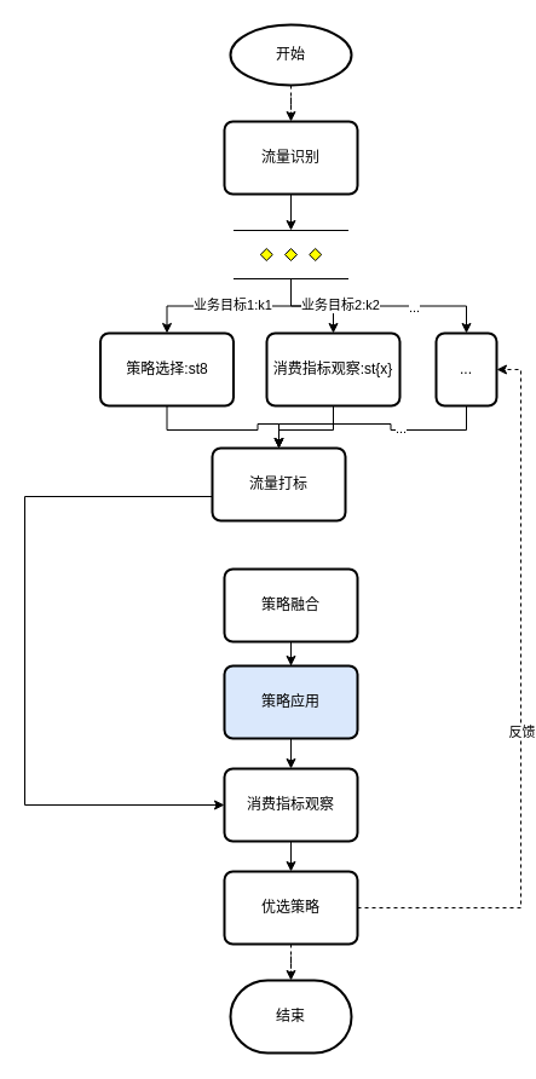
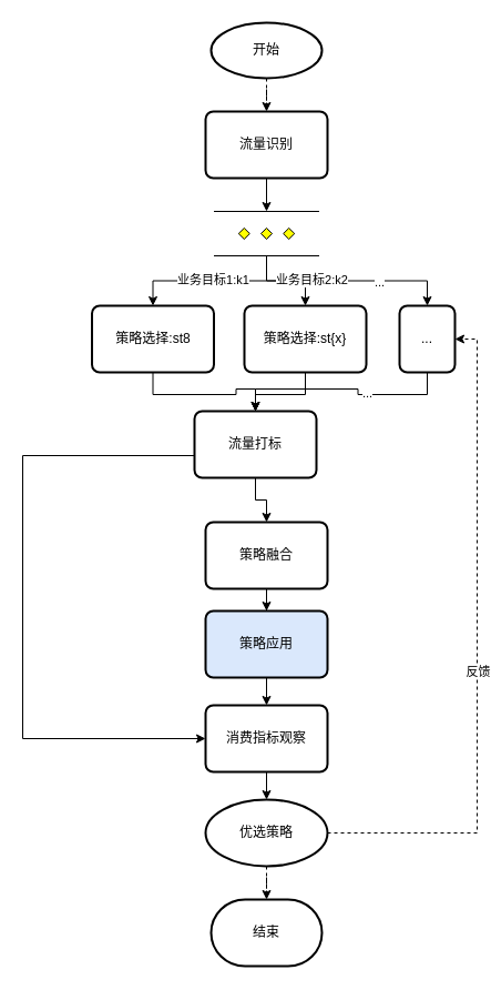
  <mxCell id="0" />
  <mxCell id="1" parent="0" />
  <mxCell id="2" style="edgeStyle=orthogonalEdgeStyle;rounded=0;orthogonalLoop=1;jettySize=auto;html=1;entryX=0.5;entryY=0;entryDx=0;entryDy=0;entryPerimeter=0;" edge="1" parent="1" source="3" target="10"><mxGeometry relative="1" as="geometry" /></mxCell>
  <mxCell id="3" value="流量识别" style="rounded=1;whiteSpace=wrap;html=1;absoluteArcSize=1;arcSize=14;strokeWidth=2;" vertex="1" parent="1"><mxGeometry x="185" y="100" width="110" height="60" as="geometry" /></mxCell>
  <mxCell id="4" style="edgeStyle=orthogonalEdgeStyle;rounded=0;orthogonalLoop=1;jettySize=auto;html=1;" edge="1" parent="1" source="10" target="12"><mxGeometry relative="1" as="geometry" /></mxCell>
  <mxCell id="5" value="业务目标1:k1" style="edgeLabel;html=1;align=center;verticalAlign=middle;resizable=0;points=[];" vertex="1" connectable="0" parent="4"><mxGeometry x="-0.036" y="-1" relative="1" as="geometry"><mxPoint as="offset" /></mxGeometry></mxCell>
  <mxCell id="6" style="edgeStyle=orthogonalEdgeStyle;rounded=0;orthogonalLoop=1;jettySize=auto;html=1;exitX=0.5;exitY=1;exitDx=0;exitDy=0;exitPerimeter=0;" edge="1" parent="1" source="10" target="14"><mxGeometry relative="1" as="geometry" /></mxCell>
  <mxCell id="7" style="edgeStyle=orthogonalEdgeStyle;rounded=0;orthogonalLoop=1;jettySize=auto;html=1;exitX=0.5;exitY=1;exitDx=0;exitDy=0;exitPerimeter=0;entryX=0.5;entryY=0;entryDx=0;entryDy=0;" edge="1" parent="1" source="10" target="17"><mxGeometry relative="1" as="geometry" /></mxCell>
  <mxCell id="8" value="..." style="edgeLabel;html=1;align=center;verticalAlign=middle;resizable=0;points=[];" vertex="1" connectable="0" parent="7"><mxGeometry x="0.302" y="-1" relative="1" as="geometry"><mxPoint as="offset" /></mxGeometry></mxCell>
  <mxCell id="9" value="业务目标2:k2" style="edgeLabel;html=1;align=center;verticalAlign=middle;resizable=0;points=[];" vertex="1" connectable="0" parent="7"><mxGeometry x="-0.498" y="1" relative="1" as="geometry"><mxPoint x="15" as="offset" /></mxGeometry></mxCell>
  <mxCell id="10" value="" style="verticalLabelPosition=bottom;verticalAlign=top;html=1;shape=mxgraph.flowchart.parallel_mode;pointerEvents=1" vertex="1" parent="1"><mxGeometry x="192.5" y="190" width="95" height="40" as="geometry" /></mxCell>
  <mxCell id="11" style="edgeStyle=orthogonalEdgeStyle;rounded=0;orthogonalLoop=1;jettySize=auto;html=1;exitX=0.5;exitY=1;exitDx=0;exitDy=0;entryX=0.5;entryY=0;entryDx=0;entryDy=0;" edge="1" parent="1" source="12" target="20"><mxGeometry relative="1" as="geometry" /></mxCell>
  <mxCell id="12" value="策略选择:st8" style="rounded=1;whiteSpace=wrap;html=1;absoluteArcSize=1;arcSize=14;strokeWidth=2;" vertex="1" parent="1"><mxGeometry x="82.5" y="275" width="110" height="60" as="geometry" /></mxCell>
  <mxCell id="13" style="edgeStyle=orthogonalEdgeStyle;rounded=0;orthogonalLoop=1;jettySize=auto;html=1;exitX=0.5;exitY=1;exitDx=0;exitDy=0;entryX=0.5;entryY=0;entryDx=0;entryDy=0;" edge="1" parent="1" source="14" target="20"><mxGeometry relative="1" as="geometry" /></mxCell>
- <mxCell id="14" value="消费指标观察:st{x}" style="rounded=1;whiteSpace=wrap;html=1;absoluteArcSize=1;arcSize=14;strokeWidth=2;" vertex="1" parent="1"><mxGeometry x="220" y="275" width="110" height="60" as="geometry" /></mxCell>
+ <mxCell id="14" value="策略选择:st{x}" style="rounded=1;whiteSpace=wrap;html=1;absoluteArcSize=1;arcSize=14;strokeWidth=2;" vertex="1" parent="1"><mxGeometry x="220" y="275" width="110" height="60" as="geometry" /></mxCell>
  <mxCell id="15" style="edgeStyle=orthogonalEdgeStyle;rounded=0;orthogonalLoop=1;jettySize=auto;html=1;exitX=0.5;exitY=1;exitDx=0;exitDy=0;" edge="1" parent="1" source="17" target="20"><mxGeometry relative="1" as="geometry" /></mxCell>
  <mxCell id="16" value="..." style="edgeLabel;html=1;align=center;verticalAlign=middle;resizable=0;points=[];" vertex="1" connectable="0" parent="15"><mxGeometry x="-0.246" y="-2" relative="1" as="geometry"><mxPoint as="offset" /></mxGeometry></mxCell>
  <mxCell id="17" value="..." style="rounded=1;whiteSpace=wrap;html=1;absoluteArcSize=1;arcSize=14;strokeWidth=2;" vertex="1" parent="1"><mxGeometry x="360" y="275" width="50" height="60" as="geometry" /></mxCell>
+ <mxCell id="18" style="edgeStyle=orthogonalEdgeStyle;rounded=0;orthogonalLoop=1;jettySize=auto;html=1;exitX=0.5;exitY=1;exitDx=0;exitDy=0;" edge="1" parent="1" source="20" target="26"><mxGeometry relative="1" as="geometry" /></mxCell>
  <mxCell id="19" style="edgeStyle=orthogonalEdgeStyle;rounded=0;orthogonalLoop=1;jettySize=auto;html=1;entryX=0;entryY=0.5;entryDx=0;entryDy=0;" edge="1" parent="1" source="20" target="24"><mxGeometry relative="1" as="geometry"><mxPoint x="185" y="770" as="targetPoint" /><Array as="points"><mxPoint x="20" y="410" /><mxPoint x="20" y="665" /></Array></mxGeometry></mxCell>
  <mxCell id="20" value="流量打标" style="rounded=1;whiteSpace=wrap;html=1;absoluteArcSize=1;arcSize=14;strokeWidth=2;" vertex="1" parent="1"><mxGeometry x="175" y="370" width="110" height="60" as="geometry" /></mxCell>
  <mxCell id="21" style="edgeStyle=orthogonalEdgeStyle;rounded=0;orthogonalLoop=1;jettySize=auto;html=1;exitX=0.5;exitY=1;exitDx=0;exitDy=0;entryX=0.5;entryY=0;entryDx=0;entryDy=0;" edge="1" parent="1" source="22" target="24"><mxGeometry relative="1" as="geometry" /></mxCell>
  <mxCell id="22" value="策略应用" style="rounded=1;whiteSpace=wrap;html=1;absoluteArcSize=1;arcSize=14;strokeWidth=2;fillColor=#dae8fc;" vertex="1" parent="1"><mxGeometry x="185" y="550" width="110" height="60" as="geometry" /></mxCell>
  <mxCell id="23" style="edgeStyle=orthogonalEdgeStyle;rounded=0;orthogonalLoop=1;jettySize=auto;html=1;exitX=0.5;exitY=1;exitDx=0;exitDy=0;entryX=0.5;entryY=0;entryDx=0;entryDy=0;" edge="1" parent="1" source="24" target="30"><mxGeometry relative="1" as="geometry" /></mxCell>
  <mxCell id="24" value="消费指标观察" style="rounded=1;whiteSpace=wrap;html=1;absoluteArcSize=1;arcSize=14;strokeWidth=2;" vertex="1" parent="1"><mxGeometry x="185" y="635" width="110" height="60" as="geometry" /></mxCell>
  <mxCell id="25" style="edgeStyle=orthogonalEdgeStyle;rounded=0;orthogonalLoop=1;jettySize=auto;html=1;exitX=0.5;exitY=1;exitDx=0;exitDy=0;" edge="1" parent="1" source="26" target="22"><mxGeometry relative="1" as="geometry" /></mxCell>
  <mxCell id="26" value="策略融合" style="rounded=1;whiteSpace=wrap;html=1;absoluteArcSize=1;arcSize=14;strokeWidth=2;" vertex="1" parent="1"><mxGeometry x="185" y="470" width="110" height="60" as="geometry" /></mxCell>
  <mxCell id="27" style="edgeStyle=orthogonalEdgeStyle;rounded=0;orthogonalLoop=1;jettySize=auto;html=1;entryX=1;entryY=0.5;entryDx=0;entryDy=0;dashed=1;" edge="1" parent="1" source="30" target="17"><mxGeometry relative="1" as="geometry" /></mxCell>
  <mxCell id="28" value="反馈" style="edgeLabel;html=1;align=center;verticalAlign=middle;resizable=0;points=[];" vertex="1" connectable="0" parent="27"><mxGeometry x="-0.062" relative="1" as="geometry"><mxPoint as="offset" /></mxGeometry></mxCell>
  <mxCell id="29" style="edgeStyle=orthogonalEdgeStyle;rounded=0;orthogonalLoop=1;jettySize=auto;html=1;entryX=0.5;entryY=0;entryDx=0;entryDy=0;entryPerimeter=0;dashed=1;" edge="1" parent="1" source="30" target="33"><mxGeometry relative="1" as="geometry" /></mxCell>
- <mxCell id="30" value="优选策略" style="rounded=1;whiteSpace=wrap;html=1;absoluteArcSize=1;arcSize=14;strokeWidth=2;" vertex="1" parent="1"><mxGeometry x="185" y="720" width="110" height="60" as="geometry" /></mxCell>
+ <mxCell id="30" value="优选策略" style="ellipse;whiteSpace=wrap;html=1;absoluteArcSize=1;arcSize=14;strokeWidth=2;" vertex="1" parent="1"><mxGeometry x="185" y="720" width="110" height="60" as="geometry" /></mxCell>
  <mxCell id="31" style="edgeStyle=orthogonalEdgeStyle;rounded=0;orthogonalLoop=1;jettySize=auto;html=1;entryX=0.5;entryY=0;entryDx=0;entryDy=0;dashed=1;" edge="1" parent="1" source="32" target="3"><mxGeometry relative="1" as="geometry" /></mxCell>
  <mxCell id="32" value="开始" style="strokeWidth=2;html=1;shape=mxgraph.flowchart.start_1;whiteSpace=wrap;" vertex="1" parent="1"><mxGeometry x="190" y="20" width="100" height="50" as="geometry" /></mxCell>
  <mxCell id="33" value="结束" style="strokeWidth=2;html=1;shape=mxgraph.flowchart.terminator;whiteSpace=wrap;" vertex="1" parent="1"><mxGeometry x="190" y="810" width="100" height="60" as="geometry" /></mxCell>
